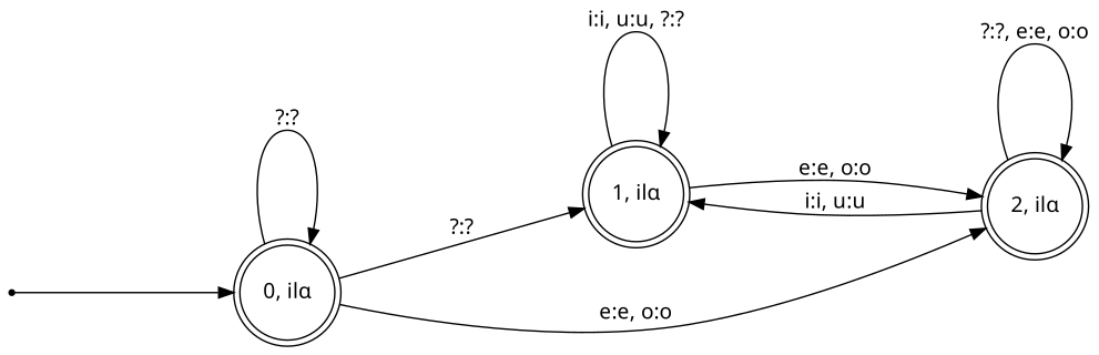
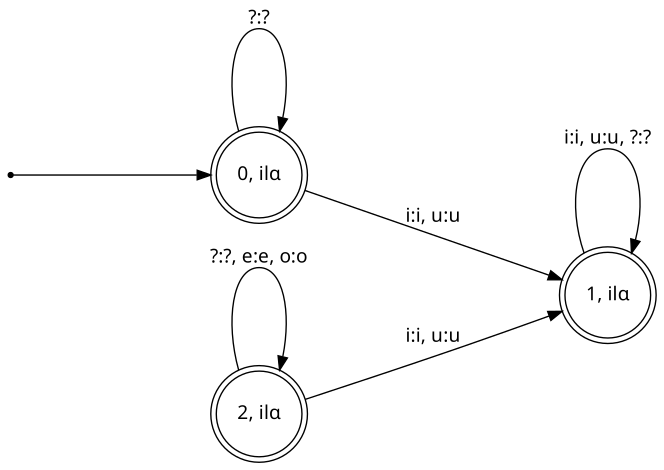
  digraph {
    fontname="Noto Sans"
    nodesep=1
    rankdir=LR
    ranksep=2
    node [fontname="Noto Sans" shape=doublecircle]
    edge [fontname="Noto Sans"]
    start [shape=point]
    "0, ilɑ"
    "1, ilɑ"
    n4 [label="2, ilɑ"]
    start -> "0, ilɑ"
    "0, ilɑ" -> "0, ilɑ" [label="?:?"]
-   "0, ilɑ" -> "1, ilɑ" [label="?:?"]
-   "0, ilɑ" -> n4 [label="e:e, o:o"]
+   "0, ilɑ" -> "1, ilɑ" [label="i:i, u:u"]
    "1, ilɑ" -> "1, ilɑ" [label="i:i, u:u, ?:?"]
-   "1, ilɑ" -> n4 [label="e:e, o:o"]
    n4 -> "1, ilɑ" [label="i:i, u:u"]
    n4 -> n4 [label="?:?, e:e, o:o"]
  }
